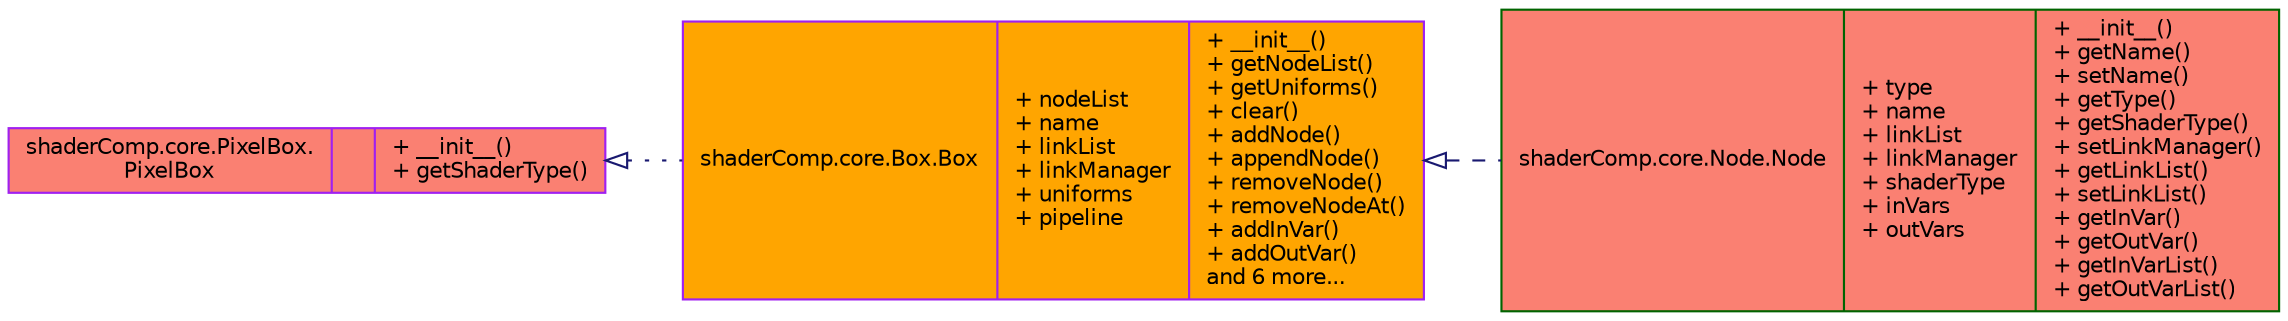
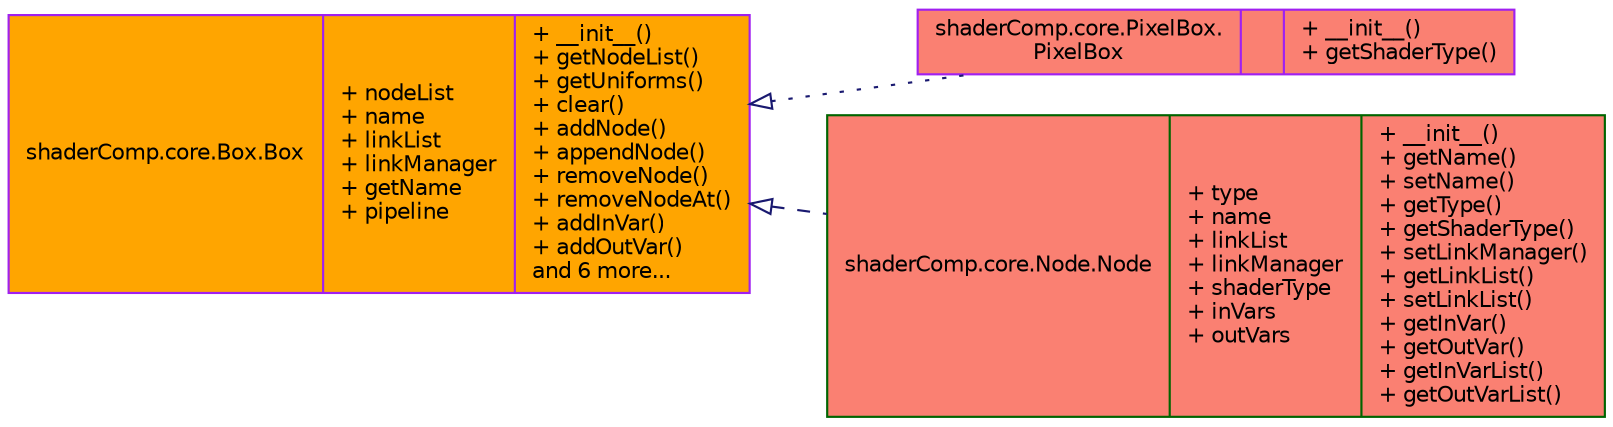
  digraph {
    rankdir=LR
    node [color=purple fillcolor=salmon fontname=Helvetica fontsize=10 shape=record style=filled]
    edge [arrowtail=onormal color=midnightblue dir=back fontname=Helvetica fontsize=10 labelfontname=Helvetica labelfontsize=10]
    n1 [fontcolor=black height=0.2 label="{shaderComp.core.PixelBox.\lPixelBox\n||+ __init__()\l+ getShaderType()\l}" width=0.4]
-   n2 [fillcolor=orange height=0.2 label="{shaderComp.core.Box.Box\n|+ nodeList\l+ name\l+ linkList\l+ linkManager\l+ uniforms\l+ pipeline\l|+ __init__()\l+ getNodeList()\l+ getUniforms()\l+ clear()\l+ addNode()\l+ appendNode()\l+ removeNode()\l+ removeNodeAt()\l+ addInVar()\l+ addOutVar()\land 6 more...\l}" width=0.4]
+   n2 [fillcolor=orange height=0.2 label="{shaderComp.core.Box.Box\n|+ nodeList\l+ name\l+ linkList\l+ linkManager\l+ getName\l+ pipeline\l|+ __init__()\l+ getNodeList()\l+ getUniforms()\l+ clear()\l+ addNode()\l+ appendNode()\l+ removeNode()\l+ removeNodeAt()\l+ addInVar()\l+ addOutVar()\land 6 more...\l}" width=0.4]
    n3 [color=darkgreen height=0.2 label="{shaderComp.core.Node.Node\n|+ type\l+ name\l+ linkList\l+ linkManager\l+ shaderType\l+ inVars\l+ outVars\l|+ __init__()\l+ getName()\l+ setName()\l+ getType()\l+ getShaderType()\l+ setLinkManager()\l+ getLinkList()\l+ setLinkList()\l+ getInVar()\l+ getOutVar()\l+ getInVarList()\l+ getOutVarList()\l}" width=0.4]
-   n1 -> n2 [style=dotted]
+   n2 -> n1 [style=dotted]
    n2 -> n3 [style=dashed]
  }
